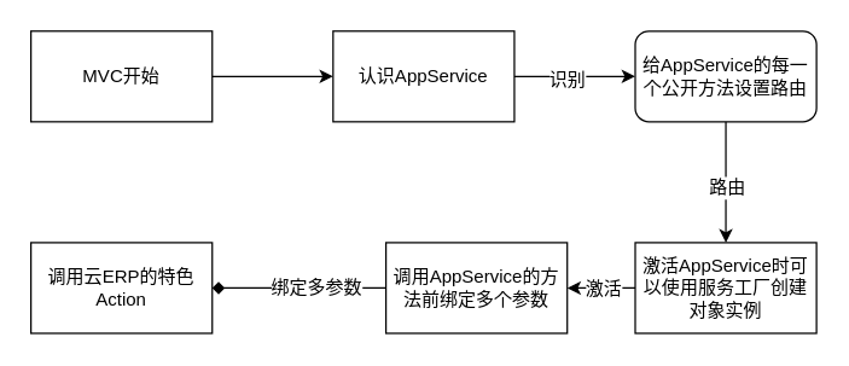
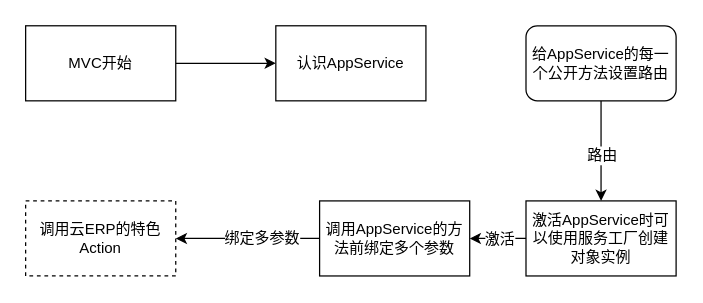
  <mxCell id="0" />
  <mxCell id="1" parent="0" />
  <mxCell id="2" value="" style="edgeStyle=orthogonalEdgeStyle;rounded=0;orthogonalLoop=1;jettySize=auto;html=1;" edge="1" parent="1" source="3" target="6"><mxGeometry relative="1" as="geometry" /></mxCell>
  <mxCell id="3" value="MVC开始" style="rounded=0;whiteSpace=wrap;html=1;" vertex="1" parent="1"><mxGeometry x="20" y="20" width="120" height="60" as="geometry" /></mxCell>
- <mxCell id="4" value="" style="edgeStyle=orthogonalEdgeStyle;rounded=0;orthogonalLoop=1;jettySize=auto;html=1;" edge="1" parent="1" source="6" target="9"><mxGeometry relative="1" as="geometry" /></mxCell>
- <mxCell id="5" value="识别" style="text;html=1;resizable=0;points=[];align=center;verticalAlign=middle;labelBackgroundColor=#ffffff;" vertex="1" connectable="0" parent="4"><mxGeometry x="-0.15" y="-2" relative="1" as="geometry"><mxPoint as="offset" /></mxGeometry></mxCell>
  <mxCell id="6" value="认识AppService" style="rounded=0;whiteSpace=wrap;html=1;" vertex="1" parent="1"><mxGeometry x="220" y="20" width="120" height="60" as="geometry" /></mxCell>
  <mxCell id="7" value="" style="edgeStyle=orthogonalEdgeStyle;rounded=0;orthogonalLoop=1;jettySize=auto;html=1;" edge="1" parent="1" source="9" target="12"><mxGeometry relative="1" as="geometry" /></mxCell>
  <mxCell id="8" value="路由" style="text;html=1;resizable=0;points=[];align=center;verticalAlign=middle;labelBackgroundColor=#ffffff;" vertex="1" connectable="0" parent="7"><mxGeometry x="0.075" relative="1" as="geometry"><mxPoint as="offset" /></mxGeometry></mxCell>
  <mxCell id="9" value="给AppService的每一个公开方法设置路由" style="whiteSpace=wrap;html=1;rounded=1;" vertex="1" parent="1"><mxGeometry x="420" y="20" width="120" height="60" as="geometry" /></mxCell>
  <mxCell id="10" value="" style="edgeStyle=orthogonalEdgeStyle;rounded=0;orthogonalLoop=1;jettySize=auto;html=1;" edge="1" parent="1" source="12" target="15"><mxGeometry relative="1" as="geometry" /></mxCell>
  <mxCell id="11" value="激活" style="text;html=1;resizable=0;points=[];align=center;verticalAlign=middle;labelBackgroundColor=#ffffff;" vertex="1" connectable="0" parent="10"><mxGeometry x="-0.025" relative="1" as="geometry"><mxPoint as="offset" /></mxGeometry></mxCell>
  <mxCell id="12" value="激活AppService时可以使用服务工厂创建对象实例" style="rounded=0;whiteSpace=wrap;html=1;" vertex="1" parent="1"><mxGeometry x="420" y="160" width="120" height="60" as="geometry" /></mxCell>
- <mxCell id="13" value="" style="edgeStyle=orthogonalEdgeStyle;rounded=0;orthogonalLoop=1;jettySize=auto;html=1;endArrow=diamond;" edge="1" parent="1" source="15" target="16"><mxGeometry relative="1" as="geometry" /></mxCell>
+ <mxCell id="13" value="" style="edgeStyle=orthogonalEdgeStyle;rounded=0;orthogonalLoop=1;jettySize=auto;html=1;" edge="1" parent="1" source="15" target="16"><mxGeometry relative="1" as="geometry" /></mxCell>
  <mxCell id="14" value="绑定多参数" style="text;html=1;resizable=0;points=[];align=center;verticalAlign=middle;labelBackgroundColor=#ffffff;" vertex="1" connectable="0" parent="13"><mxGeometry x="-0.175" y="-1" relative="1" as="geometry"><mxPoint as="offset" /></mxGeometry></mxCell>
  <mxCell id="15" value="调用AppService的方法前绑定多个参数" style="rounded=0;whiteSpace=wrap;html=1;" vertex="1" parent="1"><mxGeometry x="255" y="160" width="120" height="60" as="geometry" /></mxCell>
- <mxCell id="16" value="调用云ERP的特色Action" style="rounded=0;whiteSpace=wrap;html=1;" vertex="1" parent="1"><mxGeometry x="20" y="160" width="120" height="60" as="geometry" /></mxCell>
+ <mxCell id="16" value="调用云ERP的特色Action" style="rounded=0;whiteSpace=wrap;html=1;dashed=1;" vertex="1" parent="1"><mxGeometry x="20" y="160" width="120" height="60" as="geometry" /></mxCell>
